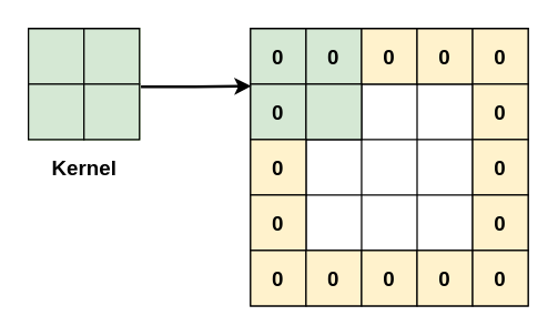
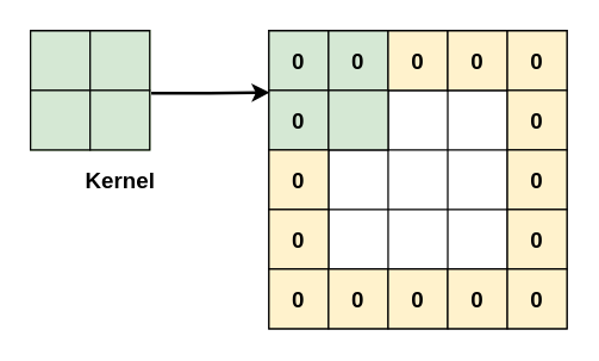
  <mxCell id="0" />
  <mxCell id="1" parent="0" />
  <mxCell id="2" value="" style="shape=table;html=1;whiteSpace=wrap;startSize=0;container=1;collapsible=0;childLayout=tableLayout;fontStyle=1;fontSize=15;" vertex="1" parent="1"><mxGeometry x="180" y="20" width="200" height="200" as="geometry" /></mxCell>
  <mxCell id="3" value="" style="shape=partialRectangle;html=1;whiteSpace=wrap;collapsible=0;dropTarget=0;pointerEvents=0;fillColor=none;top=0;left=0;bottom=0;right=0;points=[[0,0.5],[1,0.5]];portConstraint=eastwest;fontStyle=1;fontSize=15;" vertex="1" parent="2"><mxGeometry width="200" height="40" as="geometry" /></mxCell>
  <mxCell id="4" value="0" style="shape=partialRectangle;html=1;whiteSpace=wrap;connectable=0;overflow=hidden;fillColor=#d5e8d4;top=1;left=1;bottom=1;right=1;fontStyle=1;fontSize=15;" vertex="1" parent="3"><mxGeometry width="40" height="40" as="geometry" /></mxCell>
  <mxCell id="5" value="0" style="shape=partialRectangle;html=1;whiteSpace=wrap;connectable=0;overflow=hidden;fillColor=#d5e8d4;top=1;left=1;bottom=1;right=1;fontStyle=1;fontSize=15;" vertex="1" parent="3"><mxGeometry x="40" width="40" height="40" as="geometry" /></mxCell>
  <mxCell id="6" value="0" style="shape=partialRectangle;html=1;whiteSpace=wrap;connectable=0;overflow=hidden;fillColor=#fff2cc;top=1;left=1;bottom=1;right=1;fontStyle=1;fontSize=15;" vertex="1" parent="3"><mxGeometry x="80" width="40" height="40" as="geometry" /></mxCell>
  <mxCell id="7" value="0" style="shape=partialRectangle;html=1;whiteSpace=wrap;connectable=0;overflow=hidden;fillColor=#fff2cc;top=1;left=1;bottom=1;right=1;fontStyle=1;fontSize=15;" vertex="1" parent="3"><mxGeometry x="120" width="40" height="40" as="geometry" /></mxCell>
  <mxCell id="8" value="0" style="shape=partialRectangle;html=1;whiteSpace=wrap;connectable=0;overflow=hidden;fillColor=#fff2cc;top=1;left=1;bottom=1;right=1;fontStyle=1;fontSize=15;" vertex="1" parent="3"><mxGeometry x="160" width="40" height="40" as="geometry" /></mxCell>
  <mxCell id="9" value="" style="shape=partialRectangle;html=1;whiteSpace=wrap;collapsible=0;dropTarget=0;pointerEvents=0;fillColor=none;top=0;left=0;bottom=0;right=0;points=[[0,0.5],[1,0.5]];portConstraint=eastwest;fontStyle=1;fontSize=15;" vertex="1" parent="2"><mxGeometry y="40" width="200" height="40" as="geometry" /></mxCell>
  <mxCell id="10" value="0" style="shape=partialRectangle;html=1;whiteSpace=wrap;connectable=0;overflow=hidden;fillColor=#d5e8d4;top=1;left=1;bottom=1;right=1;fontStyle=1;fontSize=15;" vertex="1" parent="9"><mxGeometry width="40" height="40" as="geometry" /></mxCell>
  <mxCell id="11" value="" style="shape=partialRectangle;html=1;whiteSpace=wrap;connectable=0;overflow=hidden;fillColor=#d5e8d4;top=1;left=1;bottom=1;right=1;fontStyle=1;fontSize=15;" vertex="1" parent="9"><mxGeometry x="40" width="40" height="40" as="geometry" /></mxCell>
  <mxCell id="12" value="" style="shape=partialRectangle;html=1;whiteSpace=wrap;connectable=0;overflow=hidden;fillColor=none;top=0;left=0;bottom=0;right=0;fontStyle=1;fontSize=15;" vertex="1" parent="9"><mxGeometry x="80" width="40" height="40" as="geometry" /></mxCell>
  <mxCell id="13" value="" style="shape=partialRectangle;html=1;whiteSpace=wrap;connectable=0;overflow=hidden;fillColor=none;top=0;left=0;bottom=0;right=0;fontStyle=1;fontSize=15;" vertex="1" parent="9"><mxGeometry x="120" width="40" height="40" as="geometry" /></mxCell>
  <mxCell id="14" value="0" style="shape=partialRectangle;html=1;whiteSpace=wrap;connectable=0;overflow=hidden;fillColor=#fff2cc;top=1;left=1;bottom=1;right=1;fontStyle=1;fontSize=15;" vertex="1" parent="9"><mxGeometry x="160" width="40" height="40" as="geometry" /></mxCell>
  <mxCell id="15" value="" style="shape=partialRectangle;html=1;whiteSpace=wrap;collapsible=0;dropTarget=0;pointerEvents=0;fillColor=none;top=0;left=0;bottom=0;right=0;points=[[0,0.5],[1,0.5]];portConstraint=eastwest;fontStyle=1;fontSize=15;" vertex="1" parent="2"><mxGeometry y="80" width="200" height="40" as="geometry" /></mxCell>
  <mxCell id="16" value="0" style="shape=partialRectangle;html=1;whiteSpace=wrap;connectable=0;overflow=hidden;fillColor=#fff2cc;top=1;left=1;bottom=1;right=1;fontStyle=1;fontSize=15;" vertex="1" parent="15"><mxGeometry width="40" height="40" as="geometry" /></mxCell>
  <mxCell id="17" value="" style="shape=partialRectangle;html=1;whiteSpace=wrap;connectable=0;overflow=hidden;fillColor=none;top=0;left=0;bottom=0;right=0;fontStyle=1;fontSize=15;" vertex="1" parent="15"><mxGeometry x="40" width="40" height="40" as="geometry" /></mxCell>
  <mxCell id="18" value="" style="shape=partialRectangle;html=1;whiteSpace=wrap;connectable=0;overflow=hidden;fillColor=none;top=0;left=0;bottom=0;right=0;fontStyle=1;fontSize=15;" vertex="1" parent="15"><mxGeometry x="80" width="40" height="40" as="geometry" /></mxCell>
  <mxCell id="19" value="" style="shape=partialRectangle;html=1;whiteSpace=wrap;connectable=0;overflow=hidden;fillColor=none;top=0;left=0;bottom=0;right=0;fontStyle=1;fontSize=15;" vertex="1" parent="15"><mxGeometry x="120" width="40" height="40" as="geometry" /></mxCell>
  <mxCell id="20" value="0" style="shape=partialRectangle;html=1;whiteSpace=wrap;connectable=0;overflow=hidden;fillColor=#fff2cc;top=1;left=1;bottom=1;right=1;fontStyle=1;fontSize=15;" vertex="1" parent="15"><mxGeometry x="160" width="40" height="40" as="geometry" /></mxCell>
  <mxCell id="21" value="" style="shape=partialRectangle;html=1;whiteSpace=wrap;collapsible=0;dropTarget=0;pointerEvents=0;fillColor=none;top=0;left=0;bottom=0;right=0;points=[[0,0.5],[1,0.5]];portConstraint=eastwest;fontStyle=1;fontSize=15;" vertex="1" parent="2"><mxGeometry y="120" width="200" height="40" as="geometry" /></mxCell>
  <mxCell id="22" value="0" style="shape=partialRectangle;html=1;whiteSpace=wrap;connectable=0;overflow=hidden;fillColor=#fff2cc;top=1;left=1;bottom=1;right=1;fontStyle=1;fontSize=15;" vertex="1" parent="21"><mxGeometry width="40" height="40" as="geometry" /></mxCell>
  <mxCell id="23" value="" style="shape=partialRectangle;html=1;whiteSpace=wrap;connectable=0;overflow=hidden;fillColor=none;top=0;left=0;bottom=0;right=0;fontStyle=1;fontSize=15;" vertex="1" parent="21"><mxGeometry x="40" width="40" height="40" as="geometry" /></mxCell>
  <mxCell id="24" value="" style="shape=partialRectangle;html=1;whiteSpace=wrap;connectable=0;overflow=hidden;fillColor=none;top=0;left=0;bottom=0;right=0;fontStyle=1;fontSize=15;" vertex="1" parent="21"><mxGeometry x="80" width="40" height="40" as="geometry" /></mxCell>
  <mxCell id="25" value="" style="shape=partialRectangle;html=1;whiteSpace=wrap;connectable=0;overflow=hidden;fillColor=none;top=0;left=0;bottom=0;right=0;fontStyle=1;fontSize=15;" vertex="1" parent="21"><mxGeometry x="120" width="40" height="40" as="geometry" /></mxCell>
  <mxCell id="26" value="0" style="shape=partialRectangle;html=1;whiteSpace=wrap;connectable=0;overflow=hidden;fillColor=#fff2cc;top=1;left=1;bottom=1;right=1;fontStyle=1;fontSize=15;" vertex="1" parent="21"><mxGeometry x="160" width="40" height="40" as="geometry" /></mxCell>
  <mxCell id="27" value="" style="shape=partialRectangle;html=1;whiteSpace=wrap;collapsible=0;dropTarget=0;pointerEvents=0;fillColor=none;top=0;left=0;bottom=0;right=0;points=[[0,0.5],[1,0.5]];portConstraint=eastwest;fontStyle=1;fontSize=15;" vertex="1" parent="2"><mxGeometry y="160" width="200" height="40" as="geometry" /></mxCell>
  <mxCell id="28" value="0" style="shape=partialRectangle;html=1;whiteSpace=wrap;connectable=0;overflow=hidden;fillColor=#fff2cc;top=1;left=1;bottom=1;right=1;fontStyle=1;fontSize=15;" vertex="1" parent="27"><mxGeometry width="40" height="40" as="geometry" /></mxCell>
  <mxCell id="29" value="0" style="shape=partialRectangle;html=1;whiteSpace=wrap;connectable=0;overflow=hidden;fillColor=#fff2cc;top=1;left=1;bottom=1;right=1;fontStyle=1;fontSize=15;" vertex="1" parent="27"><mxGeometry x="40" width="40" height="40" as="geometry" /></mxCell>
  <mxCell id="30" value="0" style="shape=partialRectangle;html=1;whiteSpace=wrap;connectable=0;overflow=hidden;fillColor=#fff2cc;top=1;left=1;bottom=1;right=1;fontStyle=1;fontSize=15;" vertex="1" parent="27"><mxGeometry x="80" width="40" height="40" as="geometry" /></mxCell>
  <mxCell id="31" value="0" style="shape=partialRectangle;html=1;whiteSpace=wrap;connectable=0;overflow=hidden;fillColor=#fff2cc;top=1;left=1;bottom=1;right=1;fontStyle=1;fontSize=15;" vertex="1" parent="27"><mxGeometry x="120" width="40" height="40" as="geometry" /></mxCell>
  <mxCell id="32" value="0" style="shape=partialRectangle;html=1;whiteSpace=wrap;connectable=0;overflow=hidden;fillColor=#fff2cc;top=1;left=1;bottom=1;right=1;fontStyle=1;fontSize=15;" vertex="1" parent="27"><mxGeometry x="160" width="40" height="40" as="geometry" /></mxCell>
  <mxCell id="33" value="" style="shape=table;html=1;whiteSpace=wrap;startSize=0;container=1;collapsible=0;childLayout=tableLayout;fillColor=#d5e8d4;strokeColor=#82b366;" vertex="1" parent="1"><mxGeometry x="20" y="20" width="80" height="80" as="geometry" /></mxCell>
  <mxCell id="34" value="" style="shape=partialRectangle;html=1;whiteSpace=wrap;collapsible=0;dropTarget=0;pointerEvents=0;fillColor=#d5e8d4;top=0;left=0;bottom=0;right=0;points=[[0,0.5],[1,0.5]];portConstraint=eastwest;strokeColor=#82b366;" vertex="1" parent="33"><mxGeometry width="80" height="40" as="geometry" /></mxCell>
  <mxCell id="35" value="" style="shape=partialRectangle;html=1;whiteSpace=wrap;connectable=0;overflow=hidden;fillColor=#d5e8d4;top=1;left=1;bottom=1;right=1;" vertex="1" parent="34"><mxGeometry width="40" height="40" as="geometry" /></mxCell>
  <mxCell id="36" value="" style="shape=partialRectangle;html=1;whiteSpace=wrap;connectable=0;overflow=hidden;fillColor=#d5e8d4;top=1;left=1;bottom=1;right=1;" vertex="1" parent="34"><mxGeometry x="40" width="40" height="40" as="geometry" /></mxCell>
  <mxCell id="37" value="" style="shape=partialRectangle;html=1;whiteSpace=wrap;collapsible=0;dropTarget=0;pointerEvents=0;fillColor=#d5e8d4;top=0;left=0;bottom=0;right=0;points=[[0,0.5],[1,0.5]];portConstraint=eastwest;strokeColor=#82b366;" vertex="1" parent="33"><mxGeometry y="40" width="80" height="40" as="geometry" /></mxCell>
  <mxCell id="38" value="" style="shape=partialRectangle;html=1;whiteSpace=wrap;connectable=0;overflow=hidden;fillColor=#d5e8d4;top=1;left=1;bottom=1;right=1;" vertex="1" parent="37"><mxGeometry width="40" height="40" as="geometry" /></mxCell>
  <mxCell id="39" value="" style="shape=partialRectangle;html=1;whiteSpace=wrap;connectable=0;overflow=hidden;fillColor=#d5e8d4;top=1;left=1;bottom=1;right=1;" vertex="1" parent="37"><mxGeometry x="40" width="40" height="40" as="geometry" /></mxCell>
- <mxCell id="40" value="&lt;b&gt;Kernel&lt;/b&gt;" style="text;html=1;align=center;verticalAlign=middle;resizable=0;points=[];autosize=1;strokeColor=none;fontSize=15;" vertex="1" parent="1"><mxGeometry x="30" y="110" width="60" height="20" as="geometry" /></mxCell>
+ <mxCell id="40" value="&lt;b&gt;Kernel&lt;/b&gt;" style="text;html=1;align=center;verticalAlign=middle;resizable=0;points=[];autosize=1;strokeColor=none;fontSize=15;" vertex="1" parent="1"><mxGeometry x="50" y="110" width="60" height="20" as="geometry" /></mxCell>
  <mxCell id="41" style="edgeStyle=orthogonalEdgeStyle;rounded=0;orthogonalLoop=1;jettySize=auto;html=1;exitX=1.013;exitY=0.05;exitDx=0;exitDy=0;entryX=0.003;entryY=0.038;entryDx=0;entryDy=0;fontSize=15;entryPerimeter=0;exitPerimeter=0;strokeWidth=2;" edge="1" parent="1" source="37" target="9"><mxGeometry relative="1" as="geometry" /></mxCell>
